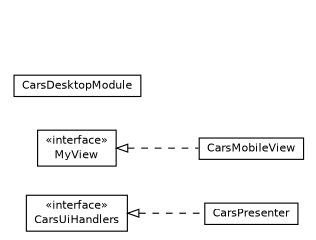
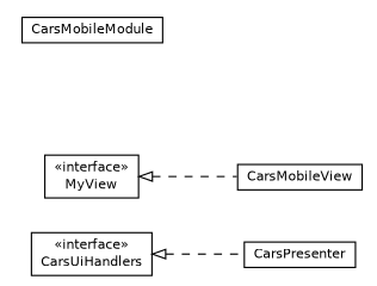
  digraph {
    nodesep=0.25
    rankdir=LR
    ranksep=0.5
    node [fontcolor=black fontname=Helvetica fontsize=10.0 shape=plaintext]
    edge [arrowtail=empty dir=back fontname=Helvetica fontsize=10 headport=p labelfontname=Helvetica labelfontsize=10 style=dashed tailport=p]
    n1 [label=<<table title="com.gwtplatform.carstore.client.application.cars.CarsPresenter" border="0" cellborder="1" cellspacing="0" cellpadding="2" port="p" href="./CarsPresenter.html"> 		<tr><td><table border="0" cellspacing="0" cellpadding="1"> <tr><td align="center" balign="center"> CarsPresenter </td></tr> 		</table></td></tr> 		</table>>]
    n2 [label=<<table title="com.gwtplatform.carstore.client.application.cars.CarsPresenter.MyView" border="0" cellborder="1" cellspacing="0" cellpadding="2" port="p" href="./CarsPresenter.MyView.html"> 		<tr><td><table border="0" cellspacing="0" cellpadding="1"> <tr><td align="center" balign="center"> &#171;interface&#187; </td></tr> <tr><td align="center" balign="center"> MyView </td></tr> 		</table></td></tr> 		</table>>]
    n3 [label=<<table title="com.gwtplatform.carstore.client.application.cars.CarsMobileView" border="0" cellborder="1" cellspacing="0" cellpadding="2" port="p" href="./CarsMobileView.html"> 		<tr><td><table border="0" cellspacing="0" cellpadding="1"> <tr><td align="center" balign="center"> CarsMobileView </td></tr> 		</table></td></tr> 		</table>>]
-   n4 [label=<<table title="com.gwtplatform.carstore.client.application.cars.CarsDesktopModule" border="0" cellborder="1" cellspacing="0" cellpadding="2" port="p" href="./CarsDesktopModule.html"> 		<tr><td><table border="0" cellspacing="0" cellpadding="1"> <tr><td align="center" balign="center"> CarsDesktopModule </td></tr> 		</table></td></tr> 		</table>>]
    n5 [label=<<table title="com.gwtplatform.carstore.client.application.cars.CarsUiHandlers" border="0" cellborder="1" cellspacing="0" cellpadding="2" port="p" href="./CarsUiHandlers.html"> 		<tr><td><table border="0" cellspacing="0" cellpadding="1"> <tr><td align="center" balign="center"> &#171;interface&#187; </td></tr> <tr><td align="center" balign="center"> CarsUiHandlers </td></tr> 		</table></td></tr> 		</table>>]
+   n6 [label=<<table title="com.gwtplatform.carstore.client.application.cars.CarsMobileModule" border="0" cellborder="1" cellspacing="0" cellpadding="2" port="p" href="./CarsMobileModule.html"> 		<tr><td><table border="0" cellspacing="0" cellpadding="1"> <tr><td align="center" balign="center"> CarsMobileModule </td></tr> 		</table></td></tr> 		</table>>]
    n2 -> n3
    n5 -> n1
  }
